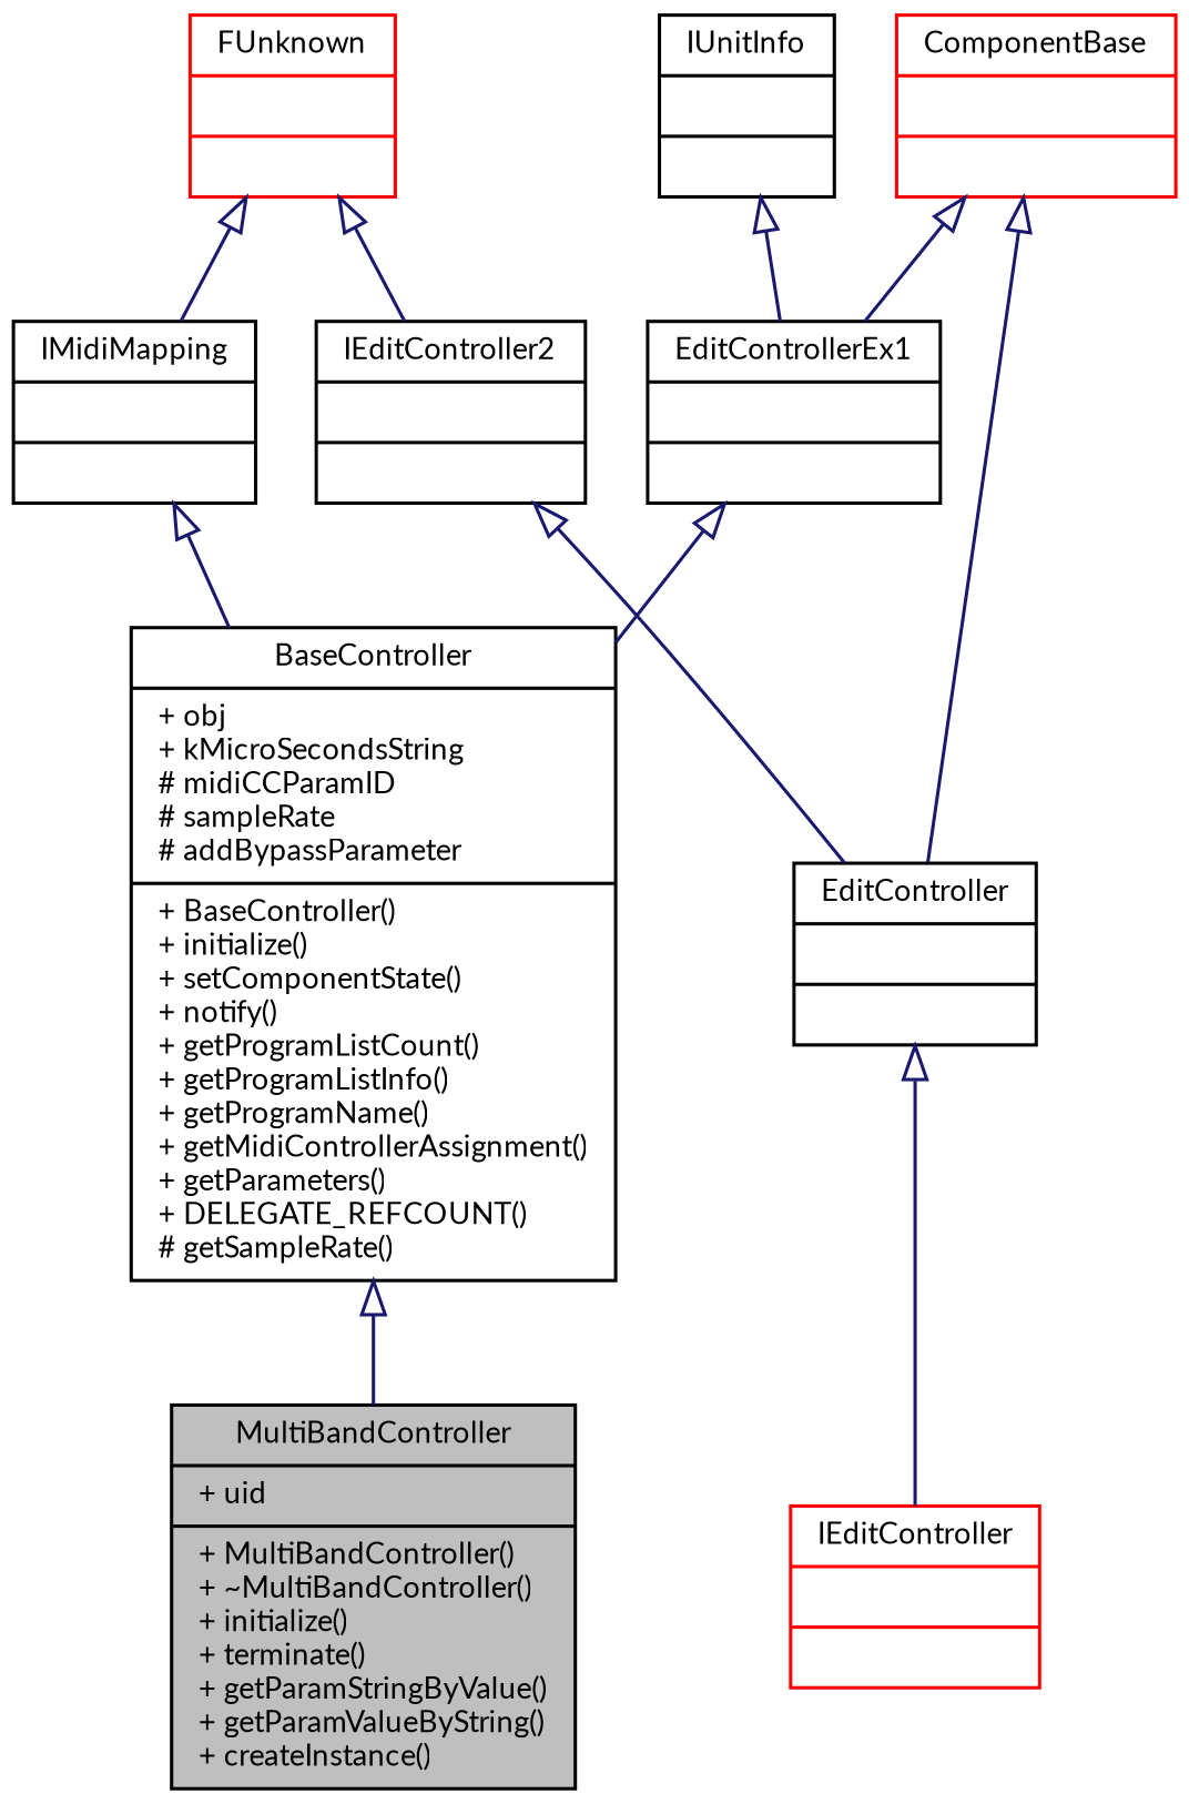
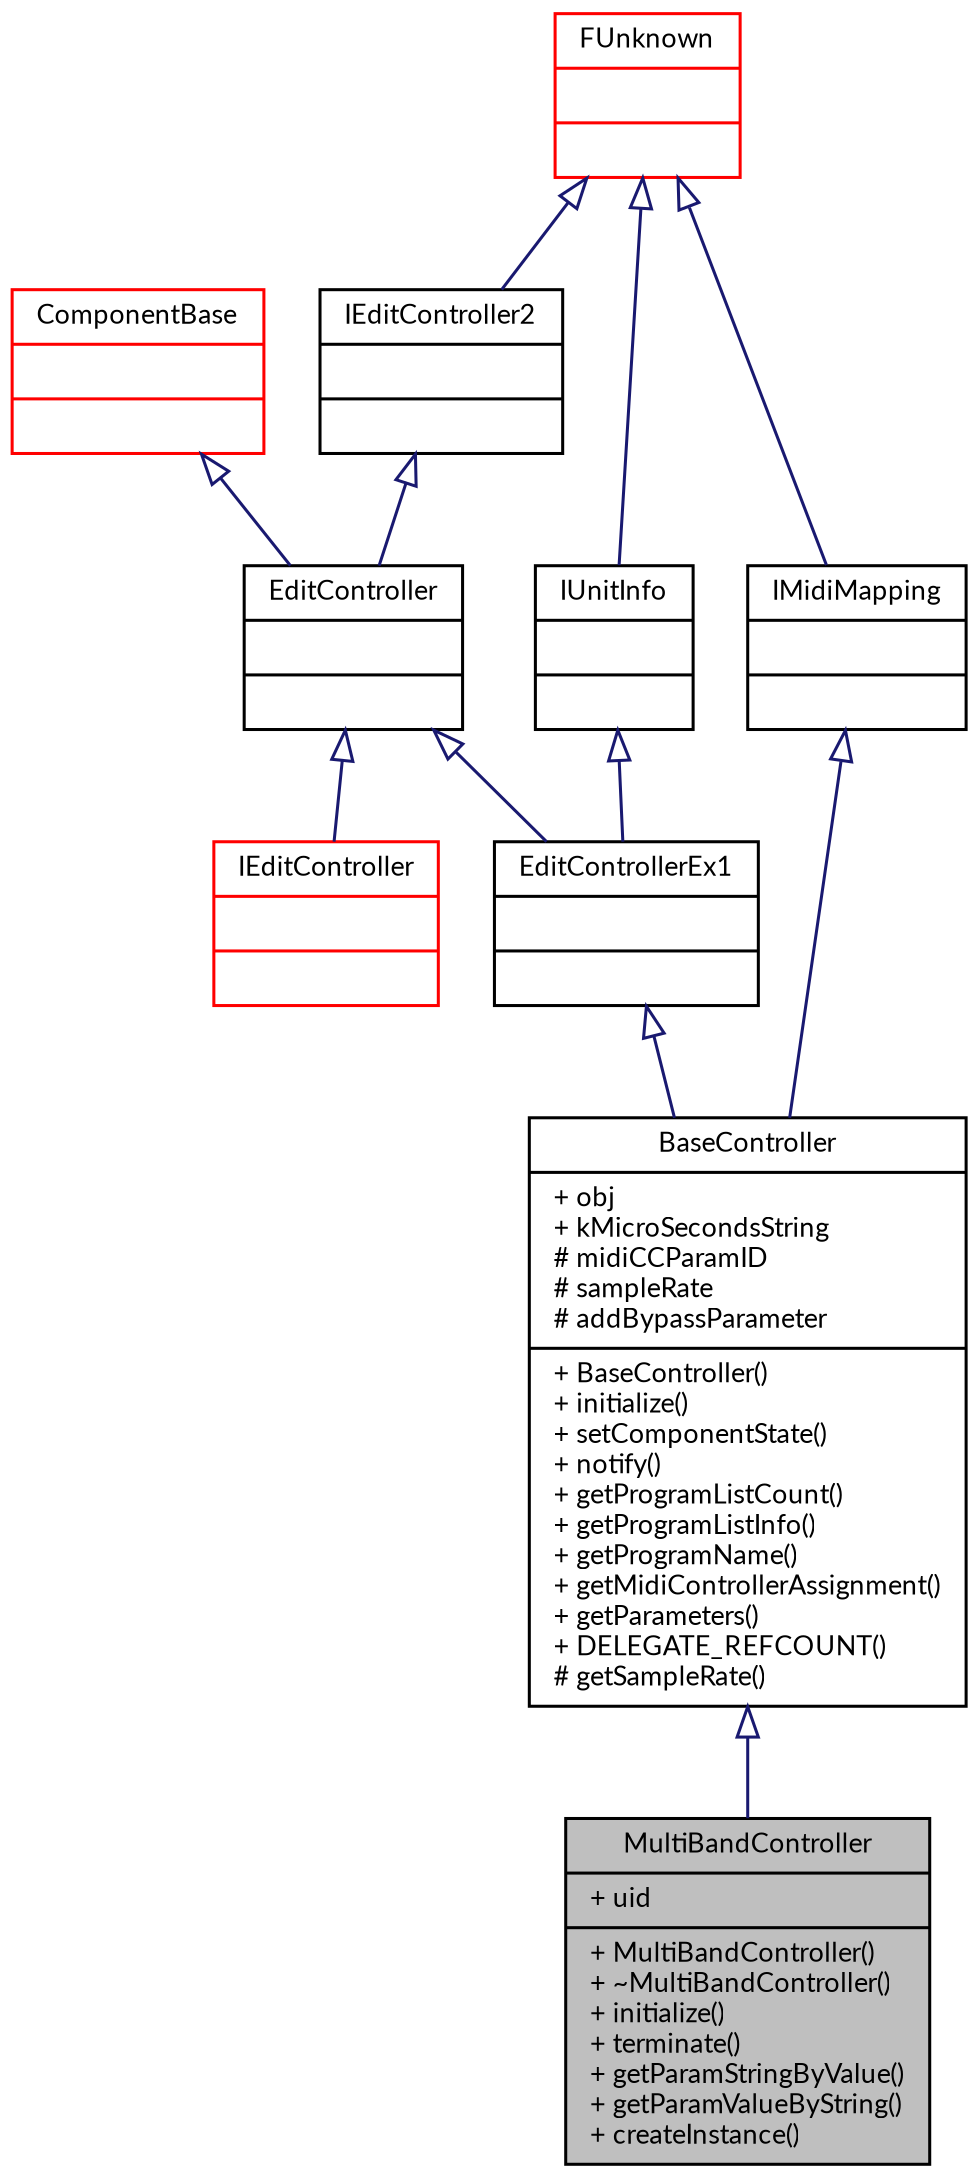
  digraph {
    fontname=Lato
    node [color=black fontname=Lato fontsize=9 shape=record]
    edge [arrowtail=empty color=midnightblue dir=back fontname=Lato fontsize=9 labelfontname=Arial labelfontsize=9 style=solid]
    n1 [fillcolor=grey75 fontcolor=black height=0.2 label="{MultiBandController\n|+ uid\l|+ MultiBandController()\l+ ~MultiBandController()\l+ initialize()\l+ terminate()\l+ getParamStringByValue()\l+ getParamValueByString()\l+ createInstance()\l}" style=filled width=0.4]
    n2 [height=0.2 label="{BaseController\n|+ obj\l+ kMicroSecondsString\l# midiCCParamID\l# sampleRate\l# addBypassParameter\l|+ BaseController()\l+ initialize()\l+ setComponentState()\l+ notify()\l+ getProgramListCount()\l+ getProgramListInfo()\l+ getProgramName()\l+ getMidiControllerAssignment()\l+ getParameters()\l+ DELEGATE_REFCOUNT()\l# getSampleRate()\l}" width=0.4]
    n3 [height=0.2 label="{EditControllerEx1\n||}" width=0.4]
    n4 [height=0.2 label="{EditController\n||}" width=0.4]
    n5 [color=red height=0.2 label="{IEditController\n||}" width=0.4]
    n6 [color=red height=0.2 label="{ComponentBase\n||}" width=0.4]
    n7 [height=0.2 label="{IEditController2\n||}" width=0.4]
    n8 [color=red height=0.2 label="{FUnknown\n||}" width=0.4]
    n9 [height=0.2 label="{IUnitInfo\n||}" width=0.4]
    n10 [height=0.2 label="{IMidiMapping\n||}" width=0.4]
    n2 -> n1
    n3 -> n2
-   n6 -> n3
+   n4 -> n3
    n4 -> n5
    n6 -> n4
    n7 -> n4
    n8 -> n7
+   n8 -> n9
    n8 -> n10
    n9 -> n3
    n10 -> n2
  }
